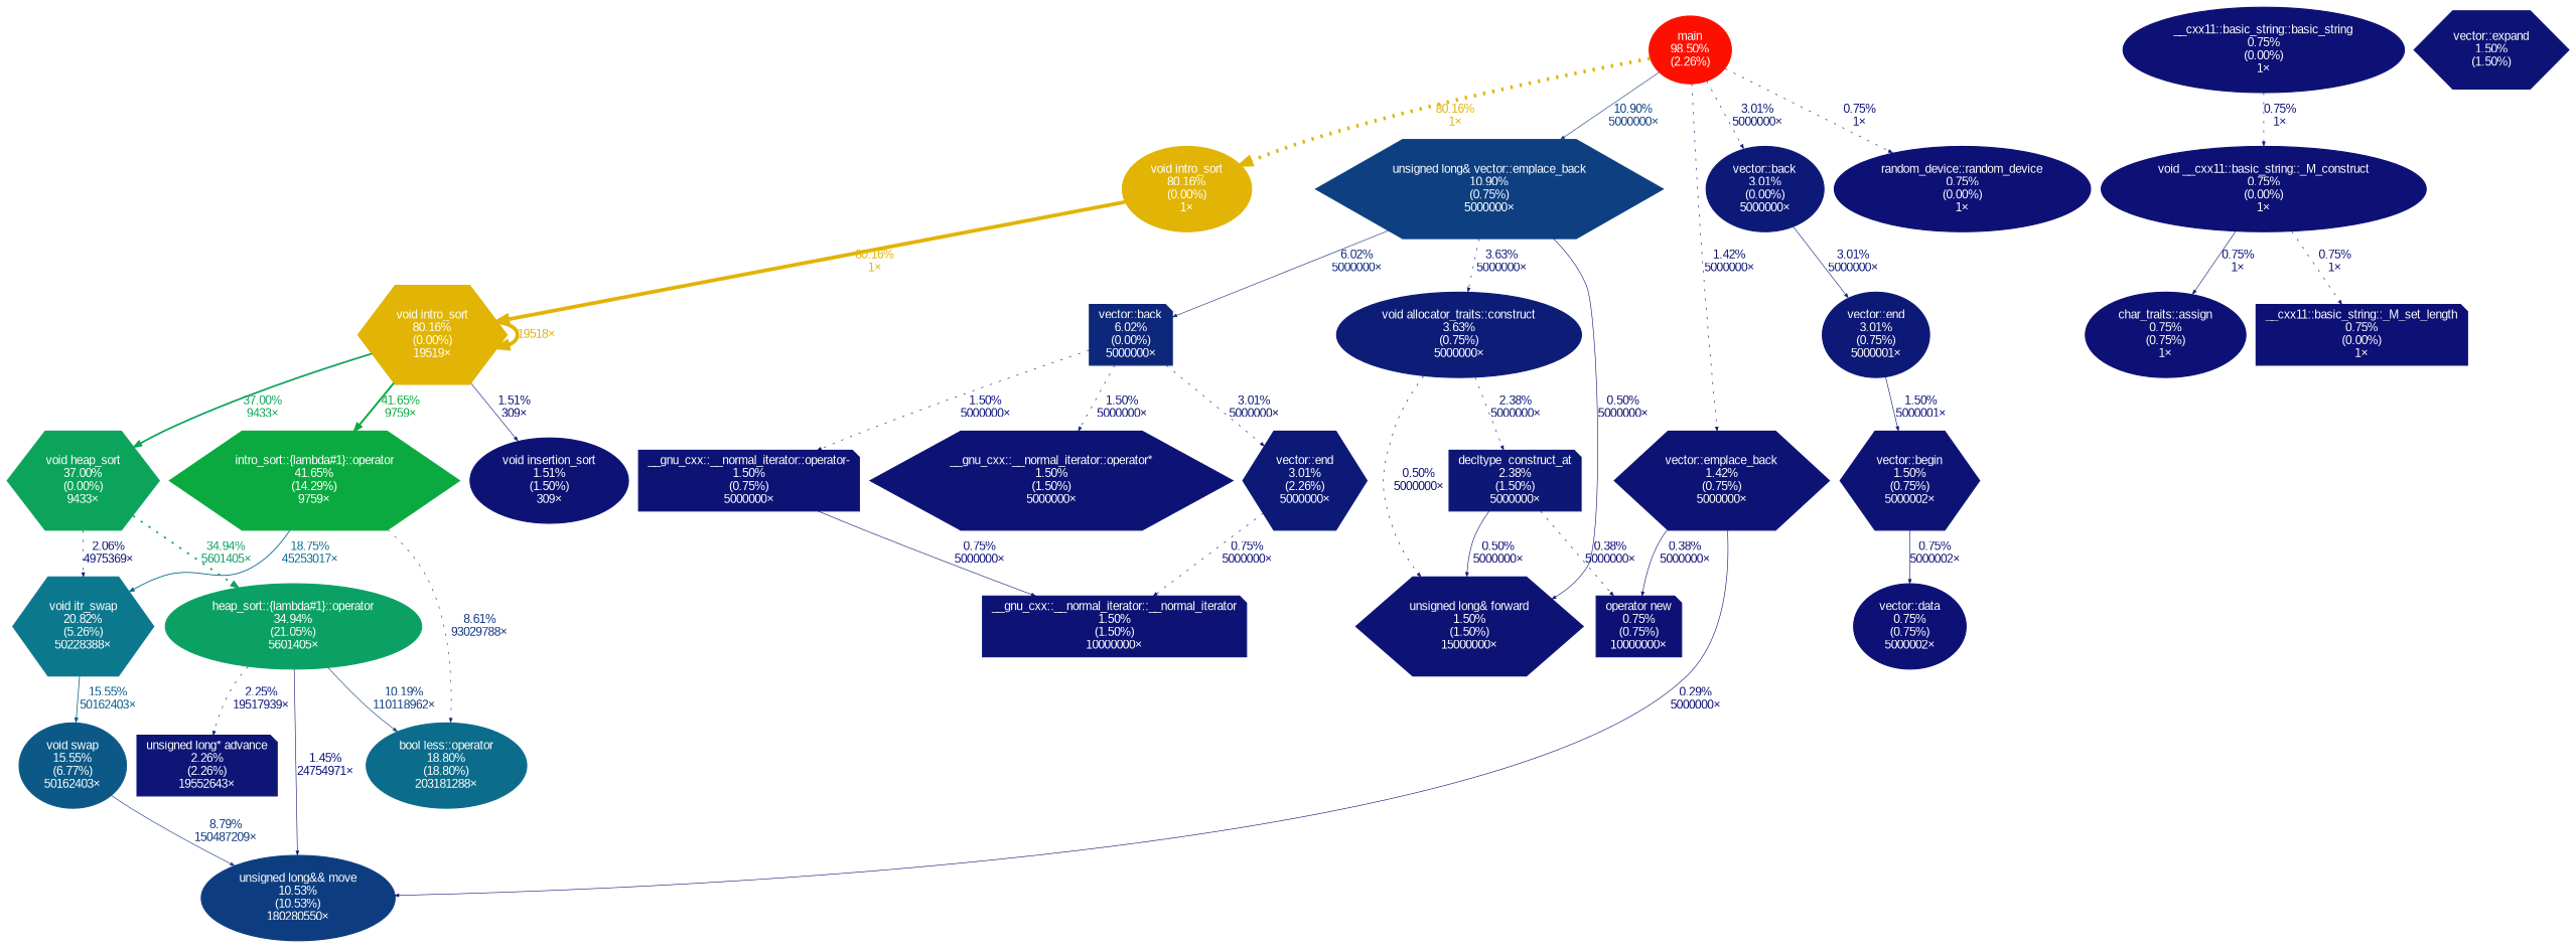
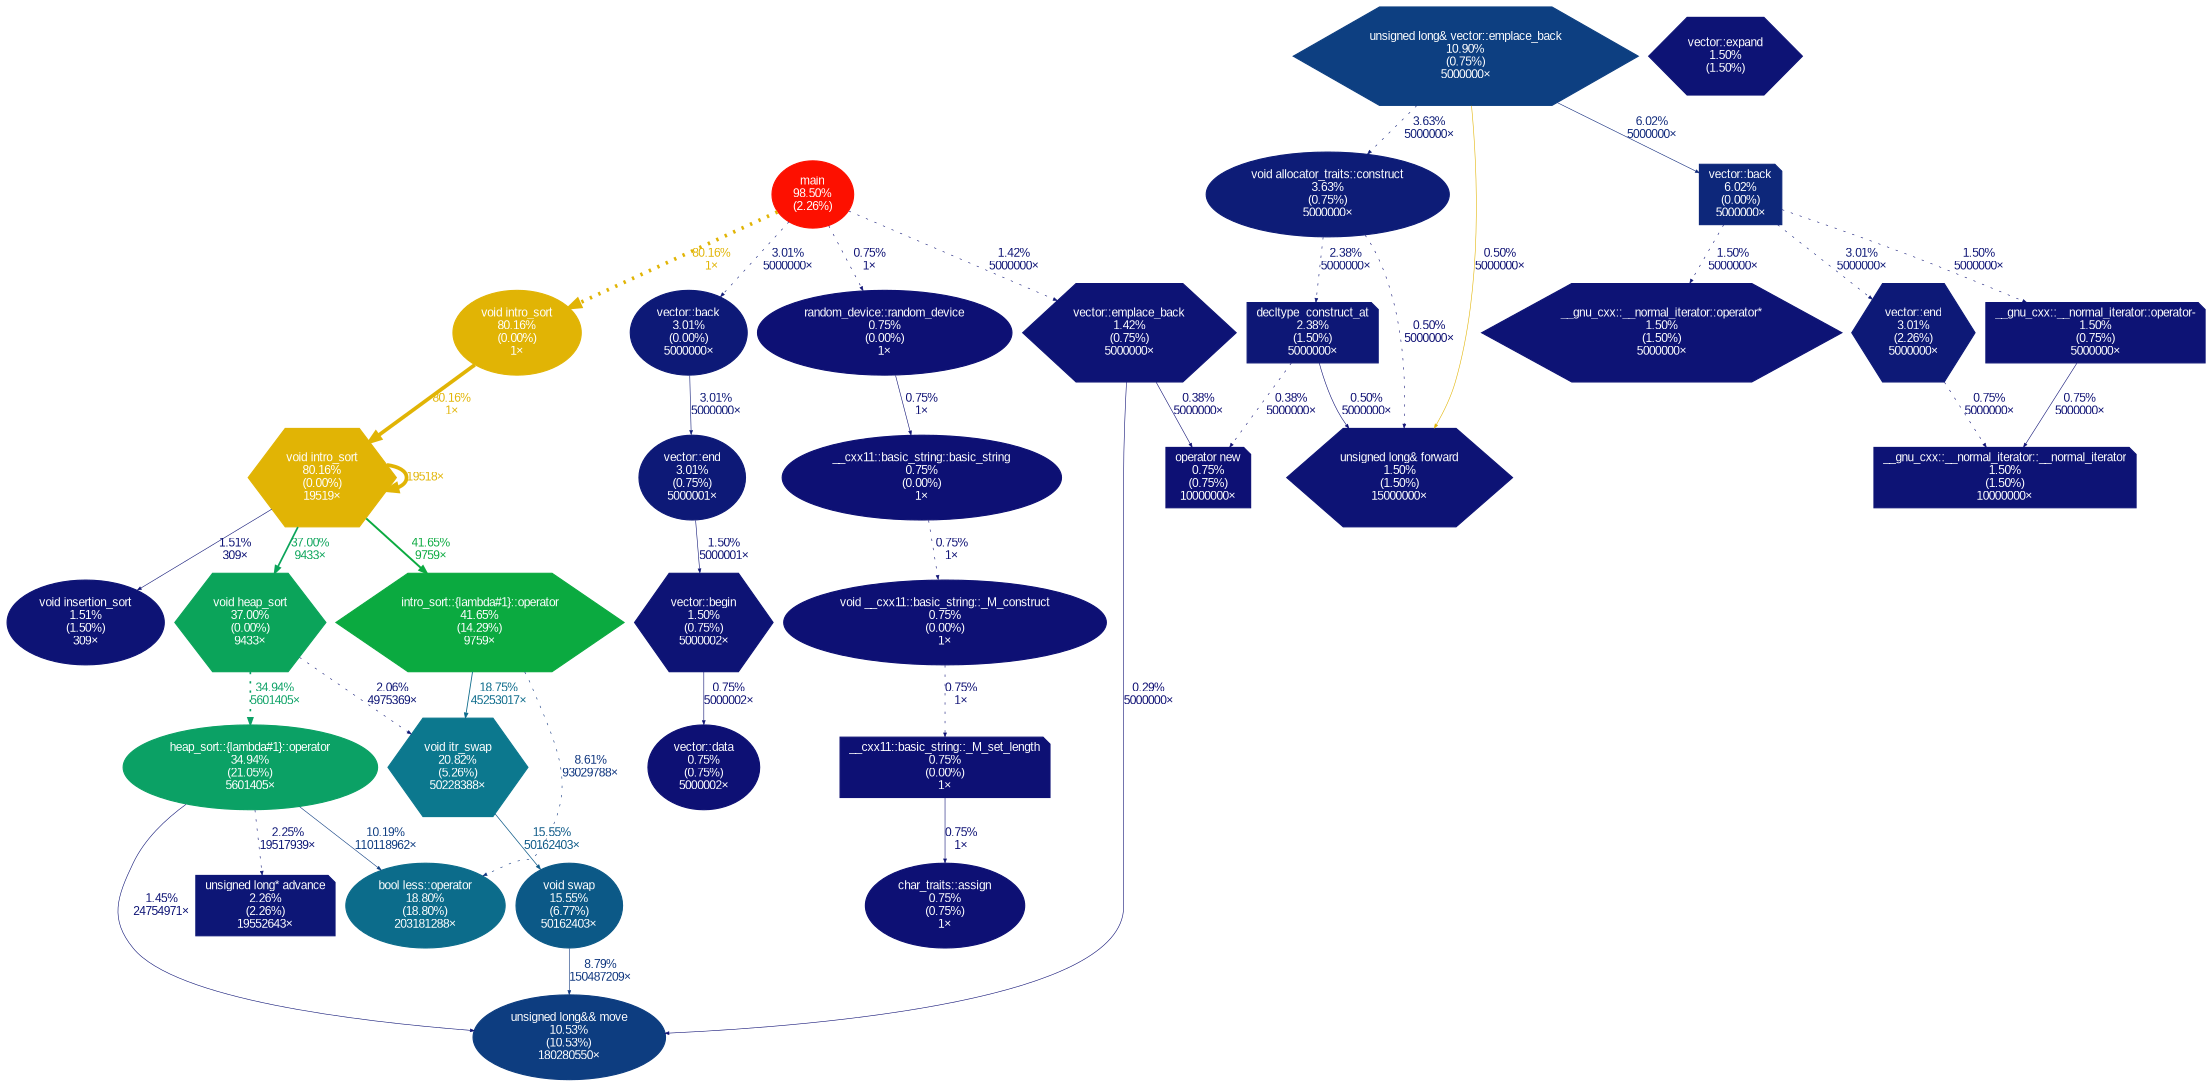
  digraph {
    fontname=Arial
    nodesep=0.125
    ranksep=0.25
    node [color="#0d1375" fontcolor="#ffffff" fontname=Arial fontsize=10.00 shape=ellipse style=filled]
    edge [arrowsize=0.35 color="#0d1074" fontcolor="#0d1074" fontname=Arial fontsize=10.00 labeldistance=0.50 penwidth=0.50 style=dotted]
    n1 [color="#fd1000" height=0 label="main\n98.50%\n(2.26%)" width=0]
    n2 [color="#e1b405" height=0 label="void intro_sort\n80.16%\n(0.00%)\n1×" width=0]
    n3 [color="#0d3f81" height=0 label="unsigned long& vector::emplace_back\n10.90%\n(0.75%)\n5000000×" shape=hexagon width=0]
    n4 [color="#0d1977" height=0 label="vector::back\n3.01%\n(0.00%)\n5000000×" width=0]
    n5 [height=0 label="vector::emplace_back\n1.42%\n(0.75%)\n5000000×" shape=hexagon width=0]
    n6 [color="#0d1074" height=0 label="random_device::random_device\n0.75%\n(0.00%)\n1×" width=0]
    n7 [color="#e1b405" height=0 label="void intro_sort\n80.16%\n(0.00%)\n19519×" shape=hexagon width=0]
    n8 [color="#0d277a" height=0 label="vector::back\n6.02%\n(0.00%)\n5000000×" shape=note width=0]
    n9 [color="#0d1c77" height=0 label="void allocator_traits::construct\n3.63%\n(0.75%)\n5000000×" width=0]
    n10 [height=0 label="unsigned long& forward\n1.50%\n(1.50%)\n15000000×" shape=hexagon width=0]
    n11 [color="#0d1977" height=0 label="vector::end\n3.01%\n(0.75%)\n5000001×" width=0]
    n12 [color="#0d3d80" height=0 label="unsigned long&& move\n10.53%\n(10.53%)\n180280550×" width=0]
    n13 [color="#0d1074" height=0 label="operator new\n0.75%\n(0.75%)\n10000000×" shape=note width=0]
    n14 [color="#0d1074" height=0 label="__cxx11::basic_string::basic_string\n0.75%\n(0.00%)\n1×" width=0]
    n15 [color="#0baa40" height=0 label="intro_sort::{lambda#1}::operator\n41.65%\n(14.29%)\n9759×" shape=hexagon width=0]
    n16 [color="#0ba45a" height=0 label="void heap_sort\n37.00%\n(0.00%)\n9433×" shape=hexagon width=0]
    n17 [height=0 label="void insertion_sort\n1.51%\n(1.50%)\n309×" width=0]
    n18 [color="#0d1977" height=0 label="vector::end\n3.01%\n(2.26%)\n5000000×" shape=hexagon width=0]
    n19 [height=0 label="__gnu_cxx::__normal_iterator::operator*\n1.50%\n(1.50%)\n5000000×" shape=hexagon width=0]
    n20 [height=0 label="__gnu_cxx::__normal_iterator::operator-\n1.50%\n(0.75%)\n5000000×" shape=note width=0]
    n21 [color="#0d1776" height=0 label="decltype  construct_at\n2.38%\n(1.50%)\n5000000×" shape=note width=0]
    n22 [height=0 label="vector::begin\n1.50%\n(0.75%)\n5000002×" shape=hexagon width=0]
    n23 [color="#0d1074" height=0 label="void __cxx11::basic_string::_M_construct\n0.75%\n(0.00%)\n1×" width=0]
    n24 [color="#0c788e" height=0 label="void itr_swap\n20.82%\n(5.26%)\n50228388×" shape=hexagon width=0]
    n25 [color="#0c6c8b" height=0 label="bool less::operator\n18.80%\n(18.80%)\n203181288×" width=0]
    n26 [color="#0ba165" height=0 label="heap_sort::{lambda#1}::operator\n34.94%\n(21.05%)\n5601405×" width=0]
    n27 [color="#0c5987" height=0 label="void swap\n15.55%\n(6.77%)\n50162403×" width=0]
    n28 [color="#0d1676" height=0 label="unsigned long* advance\n2.26%\n(2.26%)\n19552643×" shape=note width=0]
    n29 [height=0 label="__gnu_cxx::__normal_iterator::__normal_iterator\n1.50%\n(1.50%)\n10000000×" shape=note width=0]
    n30 [color="#0d1074" height=0 label="vector::data\n0.75%\n(0.75%)\n5000002×" width=0]
    n31 [height=0 label="vector::expand\n1.50%\n(1.50%)" shape=hexagon width=0]
    n32 [color="#0d1074" height=0 label="char_traits::assign\n0.75%\n(0.75%)\n1×" width=0]
    n33 [color="#0d1074" height=0 label="__cxx11::basic_string::_M_set_length\n0.75%\n(0.00%)\n1×" shape=note width=0]
    n1 -> n2 [arrowsize=0.90 color="#e1b405" fontcolor="#e1b405" label="80.16%\n1×" labeldistance=3.21 penwidth=3.21]
-   n1 -> n3 [color="#0d3f81" fontcolor="#0d3f81" label="10.90%\n5000000×" style=solid]
    n1 -> n4 [color="#0d1977" fontcolor="#0d1977" label="3.01%\n5000000×"]
    n1 -> n5 [color="#0d1375" fontcolor="#0d1375" label="1.42%\n5000000×"]
    n1 -> n6 [label="0.75%\n1×"]
    n2 -> n7 [arrowsize=0.90 color="#e1b405" fontcolor="#e1b405" label="80.16%\n1×" labeldistance=3.21 penwidth=3.21 style=bold]
    n3 -> n8 [color="#0d277a" fontcolor="#0d277a" label="6.02%\n5000000×" style=solid]
    n3 -> n9 [color="#0d1c77" fontcolor="#0d1c77" label="3.63%\n5000000×"]
-   n3 -> n10 [color="#0d0f73" fontcolor="#0d0f73" label="0.50%\n5000000×" style=bold]
+   n3 -> n10 [color="#e1b405" fontcolor="#0d0f73" label="0.50%\n5000000×" style=bold]
    n4 -> n11 [color="#0d1977" fontcolor="#0d1977" label="3.01%\n5000000×" style=solid]
    n5 -> n12 [color="#0d0e73" fontcolor="#0d0e73" label="0.29%\n5000000×" style=bold]
    n5 -> n13 [color="#0d0e73" fontcolor="#0d0e73" label="0.38%\n5000000×" style=bold]
+   n6 -> n14 [label="0.75%\n1×" style=bold]
    n7 -> n7 [arrowsize=0.90 color="#e1b405" fontcolor="#e1b405" label="19518×" labeldistance=3.21 penwidth=3.21 style=bold]
    n7 -> n15 [arrowsize=0.65 color="#0baa40" fontcolor="#0baa40" label="41.65%\n9759×" labeldistance=1.67 penwidth=1.67 style=solid]
    n7 -> n16 [arrowsize=0.61 color="#0ba45a" fontcolor="#0ba45a" label="37.00%\n9433×" labeldistance=1.48 penwidth=1.48 style=solid]
    n7 -> n17 [color="#0d1375" fontcolor="#0d1375" label="1.51%\n309×" style=bold]
    n8 -> n18 [color="#0d1977" fontcolor="#0d1977" label="3.01%\n5000000×"]
    n8 -> n19 [color="#0d1375" fontcolor="#0d1375" label="1.50%\n5000000×"]
    n8 -> n20 [color="#0d1375" fontcolor="#0d1375" label="1.50%\n5000000×"]
    n9 -> n10 [color="#0d0f73" fontcolor="#0d0f73" label="0.50%\n5000000×"]
    n9 -> n21 [color="#0d1776" fontcolor="#0d1776" label="2.38%\n5000000×"]
    n11 -> n22 [color="#0d1375" fontcolor="#0d1375" label="1.50%\n5000001×" style=bold]
    n14 -> n23 [label="0.75%\n1×"]
    n15 -> n24 [arrowsize=0.43 color="#0c6b8b" fontcolor="#0c6b8b" label="18.75%\n45253017×" labeldistance=0.75 penwidth=0.75 style=bold]
    n15 -> n25 [color="#0d347e" fontcolor="#0d347e" label="8.61%\n93029788×"]
    n16 -> n24 [color="#0d1575" fontcolor="#0d1575" label="2.06%\n4975369×"]
    n16 -> n26 [arrowsize=0.59 color="#0ba165" fontcolor="#0ba165" label="34.94%\n5601405×" labeldistance=1.40 penwidth=1.40]
    n18 -> n29 [label="0.75%\n5000000×"]
    n20 -> n29 [label="0.75%\n5000000×" style=solid]
    n21 -> n10 [color="#0d0f73" fontcolor="#0d0f73" label="0.50%\n5000000×" style=solid]
    n21 -> n13 [color="#0d0e73" fontcolor="#0d0e73" label="0.38%\n5000000×"]
    n22 -> n30 [label="0.75%\n5000002×" style=bold]
    n23 -> n33 [label="0.75%\n1×"]
    n24 -> n27 [arrowsize=0.39 color="#0c5987" fontcolor="#0c5987" label="15.55%\n50162403×" labeldistance=0.62 penwidth=0.62 style=bold]
    n26 -> n12 [color="#0d1375" fontcolor="#0d1375" label="1.45%\n24754971×" style=bold]
    n26 -> n25 [color="#0d3c80" fontcolor="#0d3c80" label="10.19%\n110118962×" style=solid]
    n26 -> n28 [color="#0d1676" fontcolor="#0d1676" label="2.25%\n19517939×"]
    n27 -> n12 [color="#0d357e" fontcolor="#0d357e" label="8.79%\n150487209×" style=solid]
-   n23 -> n32 [label="0.75%\n1×" style=solid]
+   n33 -> n32 [label="0.75%\n1×" style=solid]
  }
